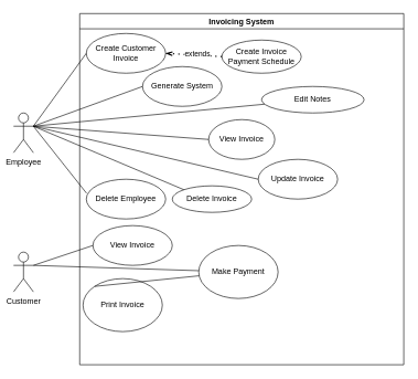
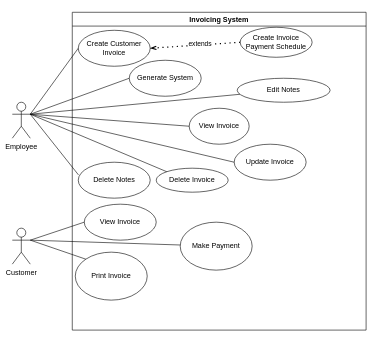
  <mxCell id="0" />
  <mxCell id="1" parent="0" />
  <mxCell id="2" value="Invoicing System" style="swimlane;whiteSpace=wrap;html=1;" parent="1" vertex="1"><mxGeometry x="120" y="20" width="490" height="530" as="geometry" /></mxCell>
  <mxCell id="3" value="View Invoice" style="ellipse;whiteSpace=wrap;html=1;" parent="2" vertex="1"><mxGeometry x="195" y="160" width="100" height="60" as="geometry" /></mxCell>
  <mxCell id="4" value="Update Invoice" style="ellipse;whiteSpace=wrap;html=1;" parent="2" vertex="1"><mxGeometry x="270" y="220" width="120" height="60" as="geometry" /></mxCell>
  <mxCell id="5" value="Make Payment" style="ellipse;whiteSpace=wrap;html=1;" parent="2" vertex="1"><mxGeometry x="180" y="350" width="120" height="80" as="geometry" /></mxCell>
  <mxCell id="6" value="Create Customer Invoice" style="ellipse;whiteSpace=wrap;html=1;" parent="2" vertex="1"><mxGeometry x="10" y="30" width="120" height="60" as="geometry" /></mxCell>
- <mxCell id="7" value="Create Invoice Payment Schedule" style="ellipse;whiteSpace=wrap;html=1;" parent="2" vertex="1"><mxGeometry x="215" y="40" width="120" height="50" as="geometry" /></mxCell>
+ <mxCell id="7" value="Create Invoice Payment Schedule" style="ellipse;whiteSpace=wrap;html=1;" parent="2" vertex="1"><mxGeometry x="280" y="25" width="120" height="50" as="geometry" /></mxCell>
  <mxCell id="8" value="" style="endArrow=openThin;dashed=1;html=1;dashPattern=1 3;strokeWidth=2;rounded=0;entryX=1;entryY=0.5;entryDx=0;entryDy=0;exitX=0;exitY=0.5;exitDx=0;exitDy=0;endFill=0;" parent="2" source="7" target="6" edge="1"><mxGeometry width="50" height="50" relative="1" as="geometry"><mxPoint x="210" y="43" as="sourcePoint" /><mxPoint x="320" y="80" as="targetPoint" /></mxGeometry></mxCell>
  <mxCell id="9" value="extends" style="edgeLabel;html=1;align=center;verticalAlign=middle;resizable=0;points=[];" parent="8" vertex="1" connectable="0"><mxGeometry x="-0.097" y="-2" relative="1" as="geometry"><mxPoint as="offset" /></mxGeometry></mxCell>
  <mxCell id="10" value="Generate System" style="ellipse;whiteSpace=wrap;html=1;" parent="2" vertex="1"><mxGeometry x="95" y="80" width="120" height="60" as="geometry" /></mxCell>
  <mxCell id="11" value="Edit Notes" style="ellipse;whiteSpace=wrap;html=1;" parent="2" vertex="1"><mxGeometry x="275" y="110" width="155" height="40" as="geometry" /></mxCell>
- <mxCell id="12" value="Delete Employee" style="ellipse;whiteSpace=wrap;html=1;" parent="2" vertex="1"><mxGeometry x="10" y="250" width="120" height="60" as="geometry" /></mxCell>
+ <mxCell id="12" value="Delete Notes" style="ellipse;whiteSpace=wrap;html=1;" parent="2" vertex="1"><mxGeometry x="10" y="250" width="120" height="60" as="geometry" /></mxCell>
  <mxCell id="13" value="Print Invoice" style="ellipse;whiteSpace=wrap;html=1;" parent="2" vertex="1"><mxGeometry x="5" y="400" width="120" height="80" as="geometry" /></mxCell>
  <mxCell id="14" value="Delete Invoice" style="ellipse;whiteSpace=wrap;html=1;" parent="2" vertex="1"><mxGeometry x="140" y="260" width="120" height="40" as="geometry" /></mxCell>
  <mxCell id="15" value="View Invoice" style="ellipse;whiteSpace=wrap;html=1;" parent="2" vertex="1"><mxGeometry x="20" y="320" width="120" height="60" as="geometry" /></mxCell>
  <mxCell id="16" value="Customer" style="shape=umlActor;verticalLabelPosition=bottom;verticalAlign=top;html=1;outlineConnect=0;" parent="1" vertex="1"><mxGeometry x="20" y="380" width="30" height="60" as="geometry" /></mxCell>
  <mxCell id="17" value="Employee" style="shape=umlActor;verticalLabelPosition=bottom;verticalAlign=top;html=1;outlineConnect=0;" parent="1" vertex="1"><mxGeometry x="20" y="170" width="30" height="60" as="geometry" /></mxCell>
  <mxCell id="18" value="" style="endArrow=none;html=1;rounded=0;exitX=0;exitY=0.5;exitDx=0;exitDy=0;" parent="1" source="3" edge="1"><mxGeometry width="50" height="50" relative="1" as="geometry"><mxPoint x="450" y="190" as="sourcePoint" /><mxPoint x="50" y="190" as="targetPoint" /></mxGeometry></mxCell>
  <mxCell id="19" value="" style="endArrow=none;html=1;rounded=0;entryX=0;entryY=0.5;entryDx=0;entryDy=0;" parent="1" target="4" edge="1"><mxGeometry width="50" height="50" relative="1" as="geometry"><mxPoint x="50" y="190" as="sourcePoint" /><mxPoint x="130" y="180" as="targetPoint" /></mxGeometry></mxCell>
  <mxCell id="20" value="" style="endArrow=none;html=1;rounded=0;entryX=0;entryY=0;entryDx=0;entryDy=0;exitX=1;exitY=0.333;exitDx=0;exitDy=0;exitPerimeter=0;" parent="1" source="17" target="14" edge="1"><mxGeometry width="50" height="50" relative="1" as="geometry"><mxPoint x="80" y="230" as="sourcePoint" /><mxPoint x="150" y="330" as="targetPoint" /></mxGeometry></mxCell>
  <mxCell id="21" value="" style="endArrow=none;html=1;rounded=0;" parent="1" source="5" edge="1"><mxGeometry width="50" height="50" relative="1" as="geometry"><mxPoint x="570" y="410" as="sourcePoint" /><mxPoint x="50" y="400" as="targetPoint" /></mxGeometry></mxCell>
  <mxCell id="22" value="" style="endArrow=none;html=1;rounded=0;entryX=0;entryY=0.5;entryDx=0;entryDy=0;exitX=1;exitY=0.333;exitDx=0;exitDy=0;exitPerimeter=0;" parent="1" source="17" target="6" edge="1"><mxGeometry width="50" height="50" relative="1" as="geometry"><mxPoint x="690" y="230" as="sourcePoint" /><mxPoint x="710" y="150" as="targetPoint" /></mxGeometry></mxCell>
- <mxCell id="23" value="" style="endArrow=none;html=1;rounded=0;exitX=0;exitY=0;exitDx=0;exitDy=0;" parent="1" source="13" target="5" edge="1"><mxGeometry width="50" height="50" relative="1" as="geometry"><mxPoint x="30" y="410" as="sourcePoint" /><mxPoint x="80" y="230" as="targetPoint" /></mxGeometry></mxCell>
+ <mxCell id="23" value="" style="endArrow=none;html=1;rounded=0;exitX=0;exitY=0;exitDx=0;exitDy=0;entryX=1;entryY=0.333;entryDx=0;entryDy=0;entryPerimeter=0;" parent="1" source="13" target="16" edge="1"><mxGeometry width="50" height="50" relative="1" as="geometry"><mxPoint x="30" y="410" as="sourcePoint" /><mxPoint x="80" y="230" as="targetPoint" /></mxGeometry></mxCell>
  <mxCell id="24" value="" style="endArrow=none;html=1;rounded=0;entryX=1;entryY=0.333;entryDx=0;entryDy=0;entryPerimeter=0;" parent="1" source="11" target="17" edge="1"><mxGeometry width="50" height="50" relative="1" as="geometry"><mxPoint x="370" y="320" as="sourcePoint" /><mxPoint x="690" y="230" as="targetPoint" /></mxGeometry></mxCell>
  <mxCell id="25" value="" style="endArrow=none;html=1;rounded=0;entryX=0;entryY=0.5;entryDx=0;entryDy=0;" parent="1" target="15" edge="1"><mxGeometry width="50" height="50" relative="1" as="geometry"><mxPoint x="50" y="400" as="sourcePoint" /><mxPoint x="420" y="240" as="targetPoint" /></mxGeometry></mxCell>
  <mxCell id="26" value="" style="endArrow=none;html=1;rounded=0;entryX=0;entryY=0.5;entryDx=0;entryDy=0;exitX=1;exitY=0.333;exitDx=0;exitDy=0;exitPerimeter=0;" parent="1" source="17" target="10" edge="1"><mxGeometry width="50" height="50" relative="1" as="geometry"><mxPoint x="10" y="340" as="sourcePoint" /><mxPoint x="60" y="290" as="targetPoint" /></mxGeometry></mxCell>
  <mxCell id="27" value="" style="endArrow=none;html=1;rounded=0;entryX=0.003;entryY=0.353;entryDx=0;entryDy=0;entryPerimeter=0;" parent="1" target="12" edge="1"><mxGeometry width="50" height="50" relative="1" as="geometry"><mxPoint x="50" y="190" as="sourcePoint" /><mxPoint x="110" y="280" as="targetPoint" /></mxGeometry></mxCell>
